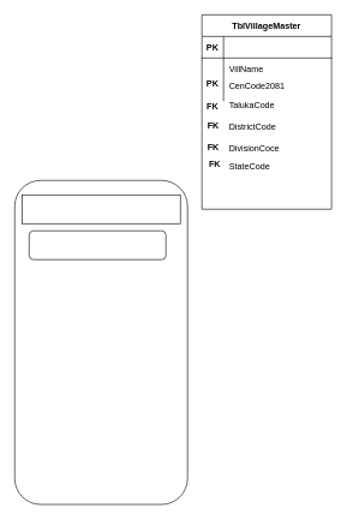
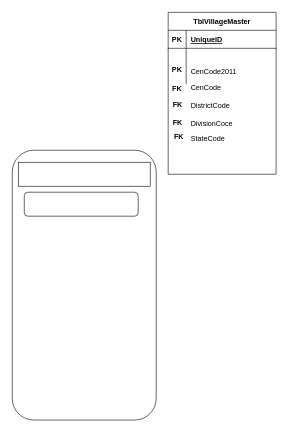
  <mxCell id="0" />
  <mxCell id="1" parent="0" />
  <mxCell id="2" value="" style="rounded=1;whiteSpace=wrap;html=1;" parent="1" vertex="1"><mxGeometry x="20" y="250" width="240" height="450" as="geometry" /></mxCell>
  <mxCell id="3" value="" style="rounded=1;whiteSpace=wrap;html=1;" parent="1" vertex="1"><mxGeometry x="40" y="320" width="190" height="40" as="geometry" /></mxCell>
  <mxCell id="4" value="" style="rounded=0;whiteSpace=wrap;html=1;" parent="1" vertex="1"><mxGeometry x="30" y="270" width="220" height="40" as="geometry" /></mxCell>
  <mxCell id="5" value="TblVillageMaster" style="shape=table;startSize=30;container=1;collapsible=1;childLayout=tableLayout;fixedRows=1;rowLines=0;fontStyle=1;align=center;resizeLast=1;" parent="1" vertex="1"><mxGeometry x="280" y="20" width="180" height="270" as="geometry" /></mxCell>
  <mxCell id="6" value="" style="shape=partialRectangle;collapsible=0;dropTarget=0;pointerEvents=0;fillColor=none;top=0;left=0;bottom=1;right=0;points=[[0,0.5],[1,0.5]];portConstraint=eastwest;" parent="5" vertex="1"><mxGeometry y="30" width="180" height="30" as="geometry" /></mxCell>
  <mxCell id="7" value="PK" style="shape=partialRectangle;connectable=0;fillColor=none;top=0;left=0;bottom=0;right=0;fontStyle=1;overflow=hidden;" parent="6" vertex="1"><mxGeometry width="30" height="30" as="geometry" /></mxCell>
+ <mxCell id="8" value="UniqueID" style="shape=partialRectangle;connectable=0;fillColor=none;top=0;left=0;bottom=0;right=0;align=left;spacingLeft=6;fontStyle=5;overflow=hidden;" parent="6" vertex="1"><mxGeometry x="30" width="150" height="30" as="geometry" /></mxCell>
  <mxCell id="9" value="" style="shape=partialRectangle;collapsible=0;dropTarget=0;pointerEvents=0;fillColor=none;top=0;left=0;bottom=0;right=0;points=[[0,0.5],[1,0.5]];portConstraint=eastwest;" parent="5" vertex="1"><mxGeometry y="60" width="180" height="30" as="geometry" /></mxCell>
  <mxCell id="10" value="" style="shape=partialRectangle;connectable=0;fillColor=none;top=0;left=0;bottom=0;right=0;editable=1;overflow=hidden;" parent="9" vertex="1"><mxGeometry width="30" height="30" as="geometry" /></mxCell>
- <mxCell id="11" value="VillName" style="shape=partialRectangle;connectable=0;fillColor=none;top=0;left=0;bottom=0;right=0;align=left;spacingLeft=6;overflow=hidden;" parent="9" vertex="1"><mxGeometry x="30" width="150" height="30" as="geometry" /></mxCell>
  <mxCell id="12" value="" style="shape=partialRectangle;collapsible=0;dropTarget=0;pointerEvents=0;fillColor=none;top=0;left=0;bottom=0;right=0;points=[[0,0.5],[1,0.5]];portConstraint=eastwest;" parent="5" vertex="1"><mxGeometry y="90" width="180" height="30" as="geometry" /></mxCell>
  <mxCell id="13" value="" style="shape=partialRectangle;connectable=0;fillColor=none;top=0;left=0;bottom=0;right=0;editable=1;overflow=hidden;" parent="12" vertex="1"><mxGeometry width="30" height="30" as="geometry" /></mxCell>
- <mxCell id="14" value="CenCode2081&#10;" style="shape=partialRectangle;connectable=0;fillColor=none;top=0;left=0;bottom=0;right=0;align=left;spacingLeft=6;overflow=hidden;" parent="12" vertex="1"><mxGeometry x="30" width="150" height="30" as="geometry" /></mxCell>
+ <mxCell id="14" value="CenCode2011&#10;" style="shape=partialRectangle;connectable=0;fillColor=none;top=0;left=0;bottom=0;right=0;align=left;spacingLeft=6;overflow=hidden;" parent="12" vertex="1"><mxGeometry x="30" width="150" height="30" as="geometry" /></mxCell>
  <mxCell id="15" value="" style="shape=partialRectangle;collapsible=0;dropTarget=0;pointerEvents=0;fillColor=none;top=0;left=0;bottom=0;right=0;points=[[0,0.5],[1,0.5]];portConstraint=eastwest;" parent="1" vertex="1"><mxGeometry x="280" y="130" width="180" height="30" as="geometry" /></mxCell>
  <mxCell id="16" value="" style="shape=partialRectangle;connectable=0;fillColor=none;top=0;left=0;bottom=0;right=0;editable=1;overflow=hidden;" parent="15" vertex="1"><mxGeometry width="30" height="30" as="geometry" /></mxCell>
- <mxCell id="17" value="TalukaCode" style="shape=partialRectangle;connectable=0;fillColor=none;top=0;left=0;bottom=0;right=0;align=left;spacingLeft=6;overflow=hidden;" parent="15" vertex="1"><mxGeometry x="30" width="150" height="30" as="geometry" /></mxCell>
+ <mxCell id="17" value="CenCode" style="shape=partialRectangle;connectable=0;fillColor=none;top=0;left=0;bottom=0;right=0;align=left;spacingLeft=6;overflow=hidden;" parent="15" vertex="1"><mxGeometry x="30" width="150" height="30" as="geometry" /></mxCell>
  <mxCell id="18" value="" style="shape=partialRectangle;collapsible=0;dropTarget=0;pointerEvents=0;fillColor=none;top=0;left=0;bottom=0;right=0;points=[[0,0.5],[1,0.5]];portConstraint=eastwest;" parent="1" vertex="1"><mxGeometry x="280" y="160" width="180" height="30" as="geometry" /></mxCell>
  <mxCell id="19" value="" style="shape=partialRectangle;connectable=0;fillColor=none;top=0;left=0;bottom=0;right=0;editable=1;overflow=hidden;" parent="18" vertex="1"><mxGeometry width="30" height="30" as="geometry" /></mxCell>
  <mxCell id="20" value="DistrictCode" style="shape=partialRectangle;connectable=0;fillColor=none;top=0;left=0;bottom=0;right=0;align=left;spacingLeft=6;overflow=hidden;" parent="18" vertex="1"><mxGeometry x="30" width="150" height="30" as="geometry" /></mxCell>
  <mxCell id="21" value="" style="shape=partialRectangle;collapsible=0;dropTarget=0;pointerEvents=0;fillColor=none;top=0;left=0;bottom=0;right=0;points=[[0,0.5],[1,0.5]];portConstraint=eastwest;" parent="1" vertex="1"><mxGeometry x="280" y="190" width="180" height="30" as="geometry" /></mxCell>
  <mxCell id="22" value="" style="shape=partialRectangle;connectable=0;fillColor=none;top=0;left=0;bottom=0;right=0;editable=1;overflow=hidden;" parent="21" vertex="1"><mxGeometry width="30" height="30" as="geometry" /></mxCell>
  <mxCell id="23" value="DivisionCoce" style="shape=partialRectangle;connectable=0;fillColor=none;top=0;left=0;bottom=0;right=0;align=left;spacingLeft=6;overflow=hidden;" parent="21" vertex="1"><mxGeometry x="30" width="150" height="30" as="geometry" /></mxCell>
  <mxCell id="24" value="StateCode" style="shape=partialRectangle;connectable=0;fillColor=none;top=0;left=0;bottom=0;right=0;align=left;spacingLeft=6;overflow=hidden;" parent="1" vertex="1"><mxGeometry x="310" y="215" width="150" height="30" as="geometry" /></mxCell>
  <mxCell id="25" value="PK" style="shape=partialRectangle;connectable=0;fillColor=none;top=0;left=0;bottom=0;right=0;fontStyle=1;overflow=hidden;" parent="1" vertex="1"><mxGeometry x="280" y="100" width="30" height="30" as="geometry" /></mxCell>
  <mxCell id="26" value="FK" style="shape=partialRectangle;connectable=0;fillColor=none;top=0;left=0;bottom=0;right=0;fontStyle=1;overflow=hidden;" parent="1" vertex="1"><mxGeometry x="280" y="131" width="30" height="30" as="geometry" /></mxCell>
  <mxCell id="27" value="FK" style="shape=partialRectangle;connectable=0;fillColor=none;top=0;left=0;bottom=0;right=0;fontStyle=1;overflow=hidden;" parent="1" vertex="1"><mxGeometry x="281" y="158" width="30" height="30" as="geometry" /></mxCell>
  <mxCell id="28" value="FK" style="shape=partialRectangle;connectable=0;fillColor=none;top=0;left=0;bottom=0;right=0;fontStyle=1;overflow=hidden;" parent="1" vertex="1"><mxGeometry x="281" y="189" width="30" height="30" as="geometry" /></mxCell>
  <mxCell id="29" value="FK" style="shape=partialRectangle;connectable=0;fillColor=none;top=0;left=0;bottom=0;right=0;fontStyle=1;overflow=hidden;" parent="1" vertex="1"><mxGeometry x="283" y="212" width="30" height="30" as="geometry" /></mxCell>
